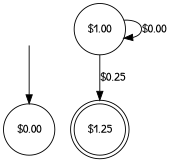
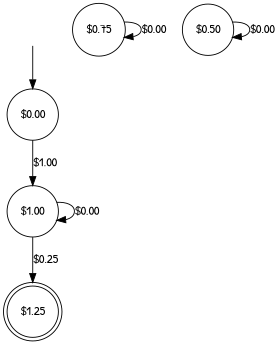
  digraph {
    fontname="Patrick Hand"
    rankdir=TB
    node [fontname="Patrick Hand" shape=circle]
    edge [fontname="Patrick Hand"]
    "" [shape=plaintext]
    n2 [label="$0.00"]
    n3 [label="$1.00"]
    n4 [label="$1.25" shape=doublecircle]
+   n5 [label="$0.75"]
+   n6 [label="$0.50"]
    "" -> n2
+   n2 -> n3 [label="$1.00"]
    n3 -> n3 [label="$0.00"]
    n3 -> n4 [label="$0.25"]
+   n5 -> n5 [label="$0.00"]
+   n6 -> n6 [label="$0.00"]
  }
